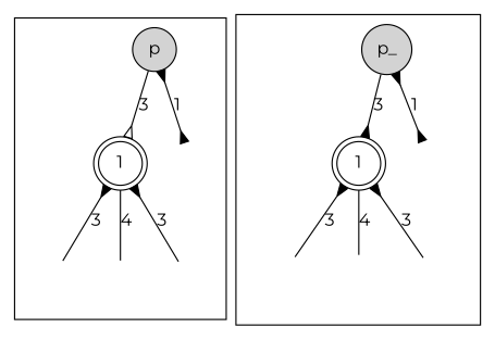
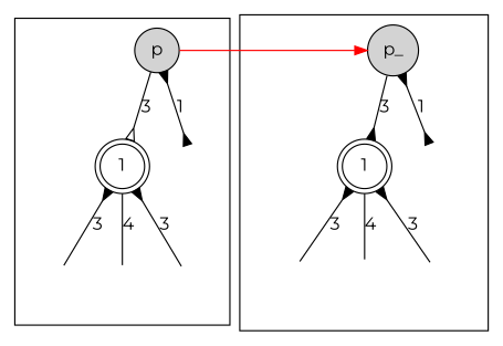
  digraph {
    compound=true
    fontname=Montserrat
    node [shape=circle style=invisible fontname=Montserrat]
    edge [arrowhead=none arrowtail=inv dir=both fontname=Montserrat]
    n1 [label=1 shape=doublecircle style=solid]
    p [style=filled]
    s
    c0
    c1
    c2
    n7 [label=1 shape=doublecircle style=solid]
    p_ [style=filled]
    s_
    c0_
    c1_
    c2_
    subgraph cluster_1 {
      n1
      p
      s
      c0
      c1
      c2
    }
    subgraph cluster_2 {
      n7
      p_
      s_
      c0_
      c1_
      c2_
    }
    n1 -> c0 [label=3]
    n1 -> c1 [arrowtail=none label=4]
    n1 -> c2 [label=3]
    p -> n1 [arrowhead=oinv arrowtail=none label=3]
    p -> s [arrowhead=inv label=1]
+   p -> p_ [arrowhead=normal arrowtail=none color=red constraint=false]
    n7 -> c0_ [label=3]
    n7 -> c1_ [arrowtail=none label=4]
    n7 -> c2_ [label=3]
    p_ -> n7 [arrowhead=inv arrowtail=none label=3]
    p_ -> s_ [arrowhead=inv label=1]
  }
